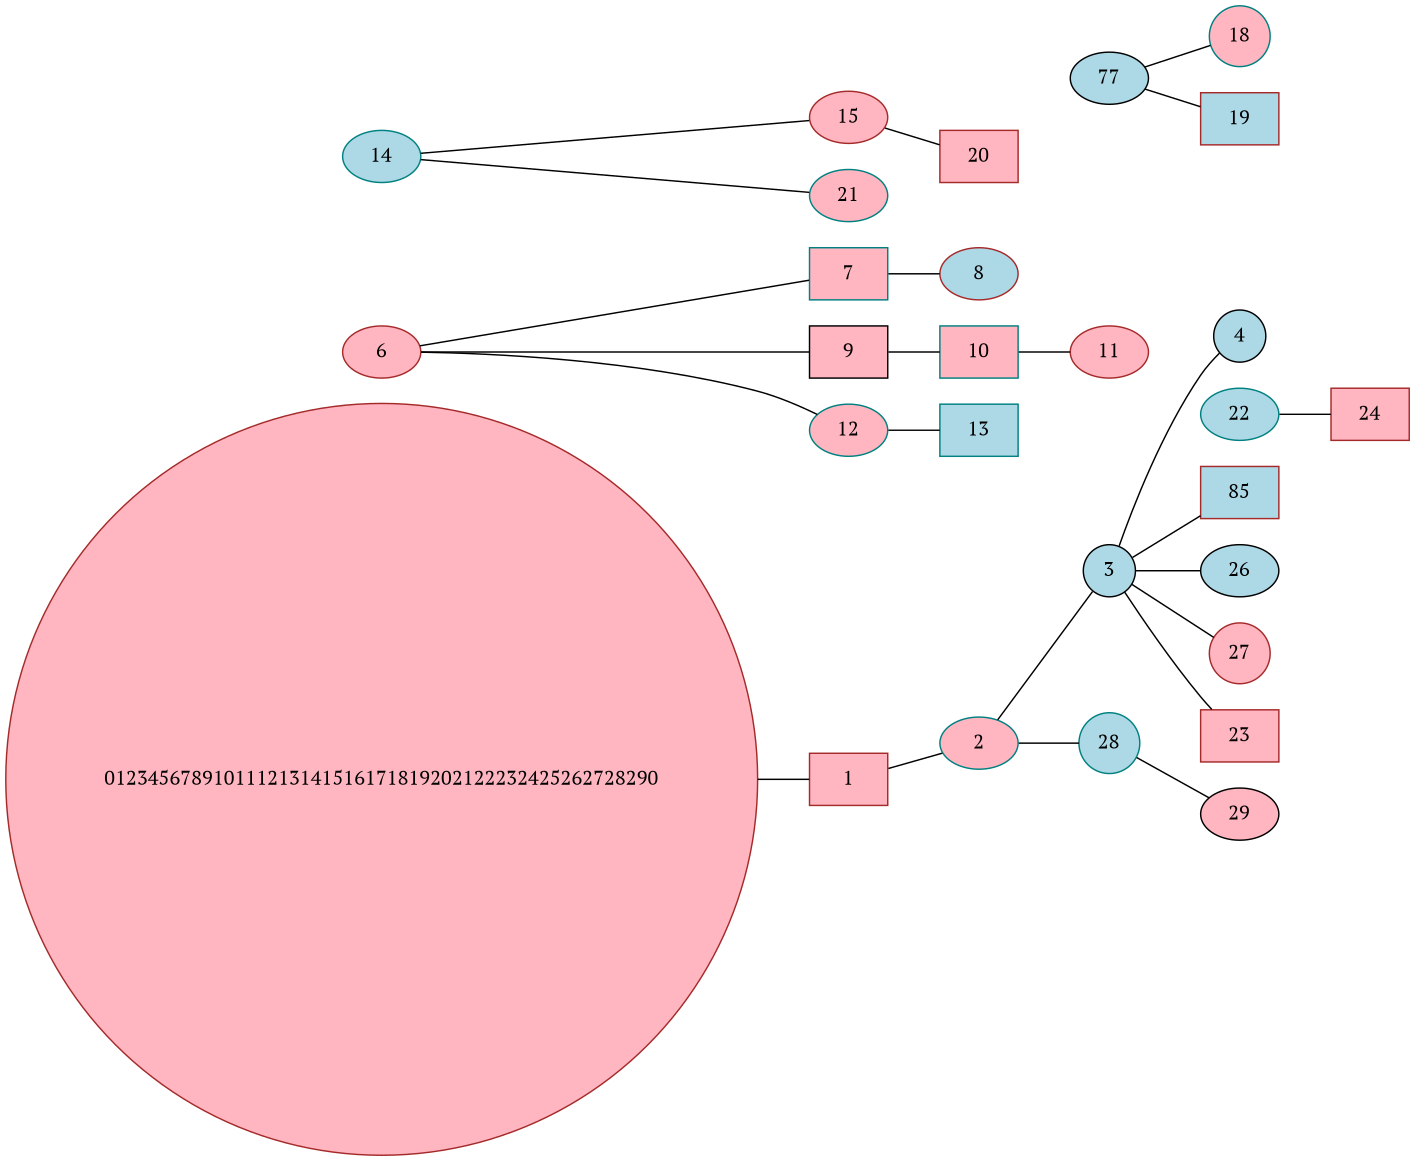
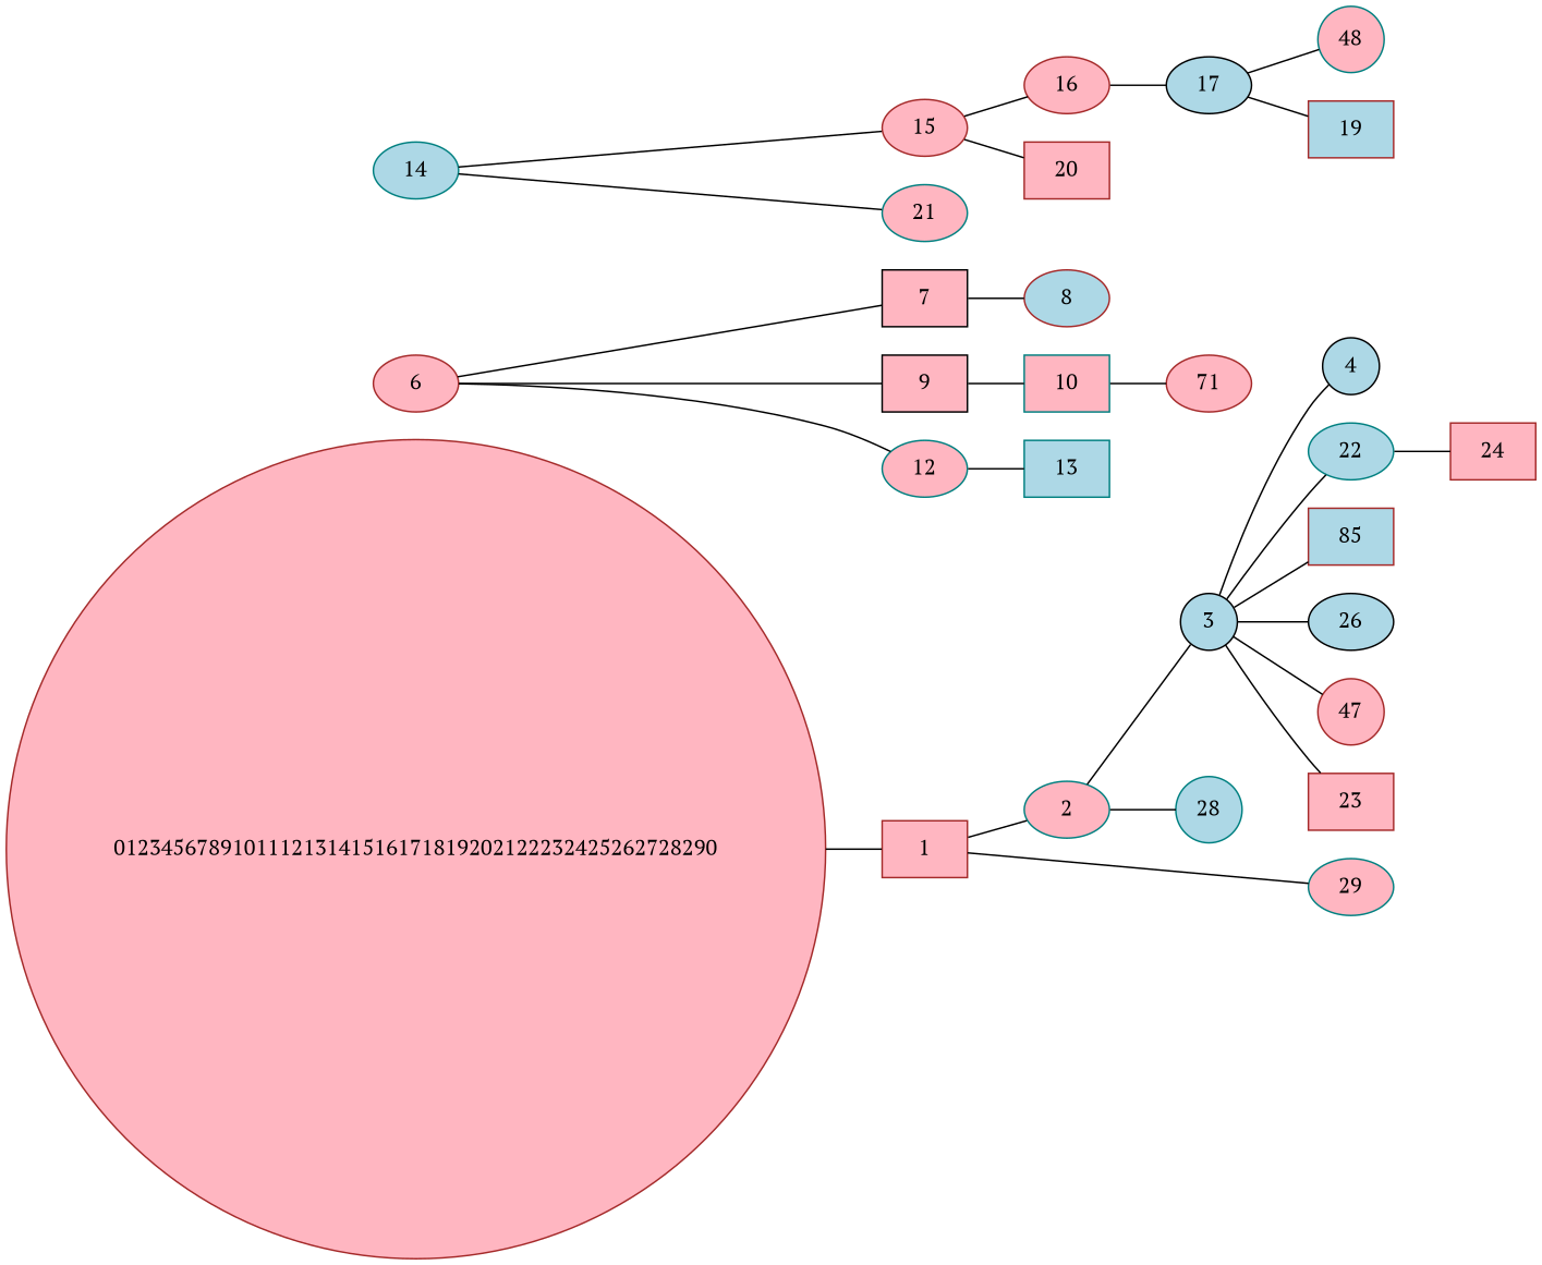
  graph {
    fontname="PT Serif"
    rankdir=LR
    node [color=brown fillcolor=lightpink fontname="PT Serif" shape=ellipse style=filled]
    edge [fontname="PT Serif"]
    012345678910111213141516171819202122232425262728290 [shape=circle]
    1 [shape=box]
    2 [color=teal]
-   29 [color=black]
+   29 [color=teal]
    3 [color=black fillcolor=lightblue shape=circle]
    28 [color=teal fillcolor=lightblue shape=circle]
    4 [color=black fillcolor=lightblue shape=circle]
    22 [color=teal fillcolor=lightblue]
    n9 [fillcolor=lightblue label=85 shape=box]
    26 [color=black fillcolor=lightblue]
-   27 [shape=circle]
+   27 [shape=circle label=47]
    23 [shape=box]
    24 [shape=box]
-   7 [color=teal shape=box]
+   7 [color=black shape=box]
    6
    9 [color=black shape=box]
    12 [color=teal]
    14 [color=teal fillcolor=lightblue]
    15
    21 [color=teal]
    8 [fillcolor=lightblue]
    10 [color=teal shape=box]
    13 [color=teal fillcolor=lightblue shape=box]
-   11
+   11 [label=71]
+   16
    20 [shape=box]
-   17 [color=black fillcolor=lightblue label=77]
-   18 [color=teal shape=circle]
+   17 [color=black fillcolor=lightblue]
+   18 [color=teal shape=circle label=48]
    19 [fillcolor=lightblue shape=box]
    012345678910111213141516171819202122232425262728290 -- 1
    1 -- 2
-   28 -- 29
+   1 -- 29
    2 -- 3
    2 -- 28
    3 -- 4
+   3 -- 22
    3 -- n9
    3 -- 26
    3 -- 27
    3 -- 23
    22 -- 24
    7 -- 8
    6 -- 7
    6 -- 9
    6 -- 12
    9 -- 10
    12 -- 13
    14 -- 15
    14 -- 21
+   15 -- 16
    15 -- 20
    10 -- 11
+   16 -- 17
    17 -- 18
    17 -- 19
  }
